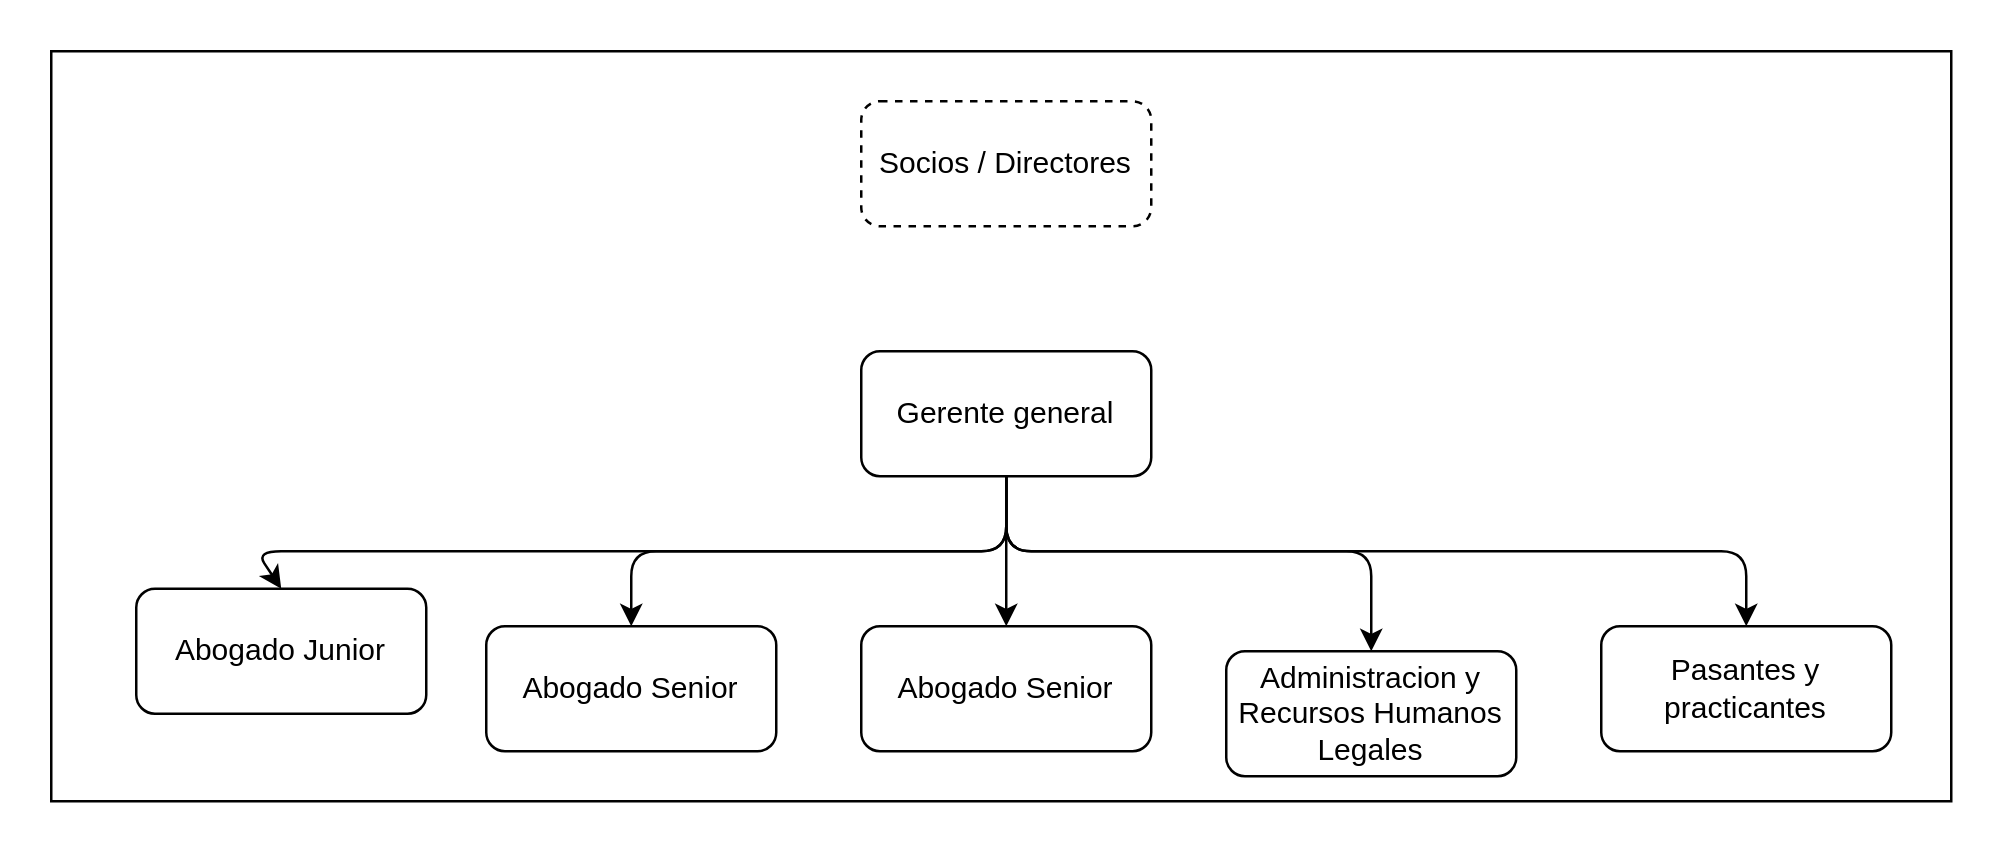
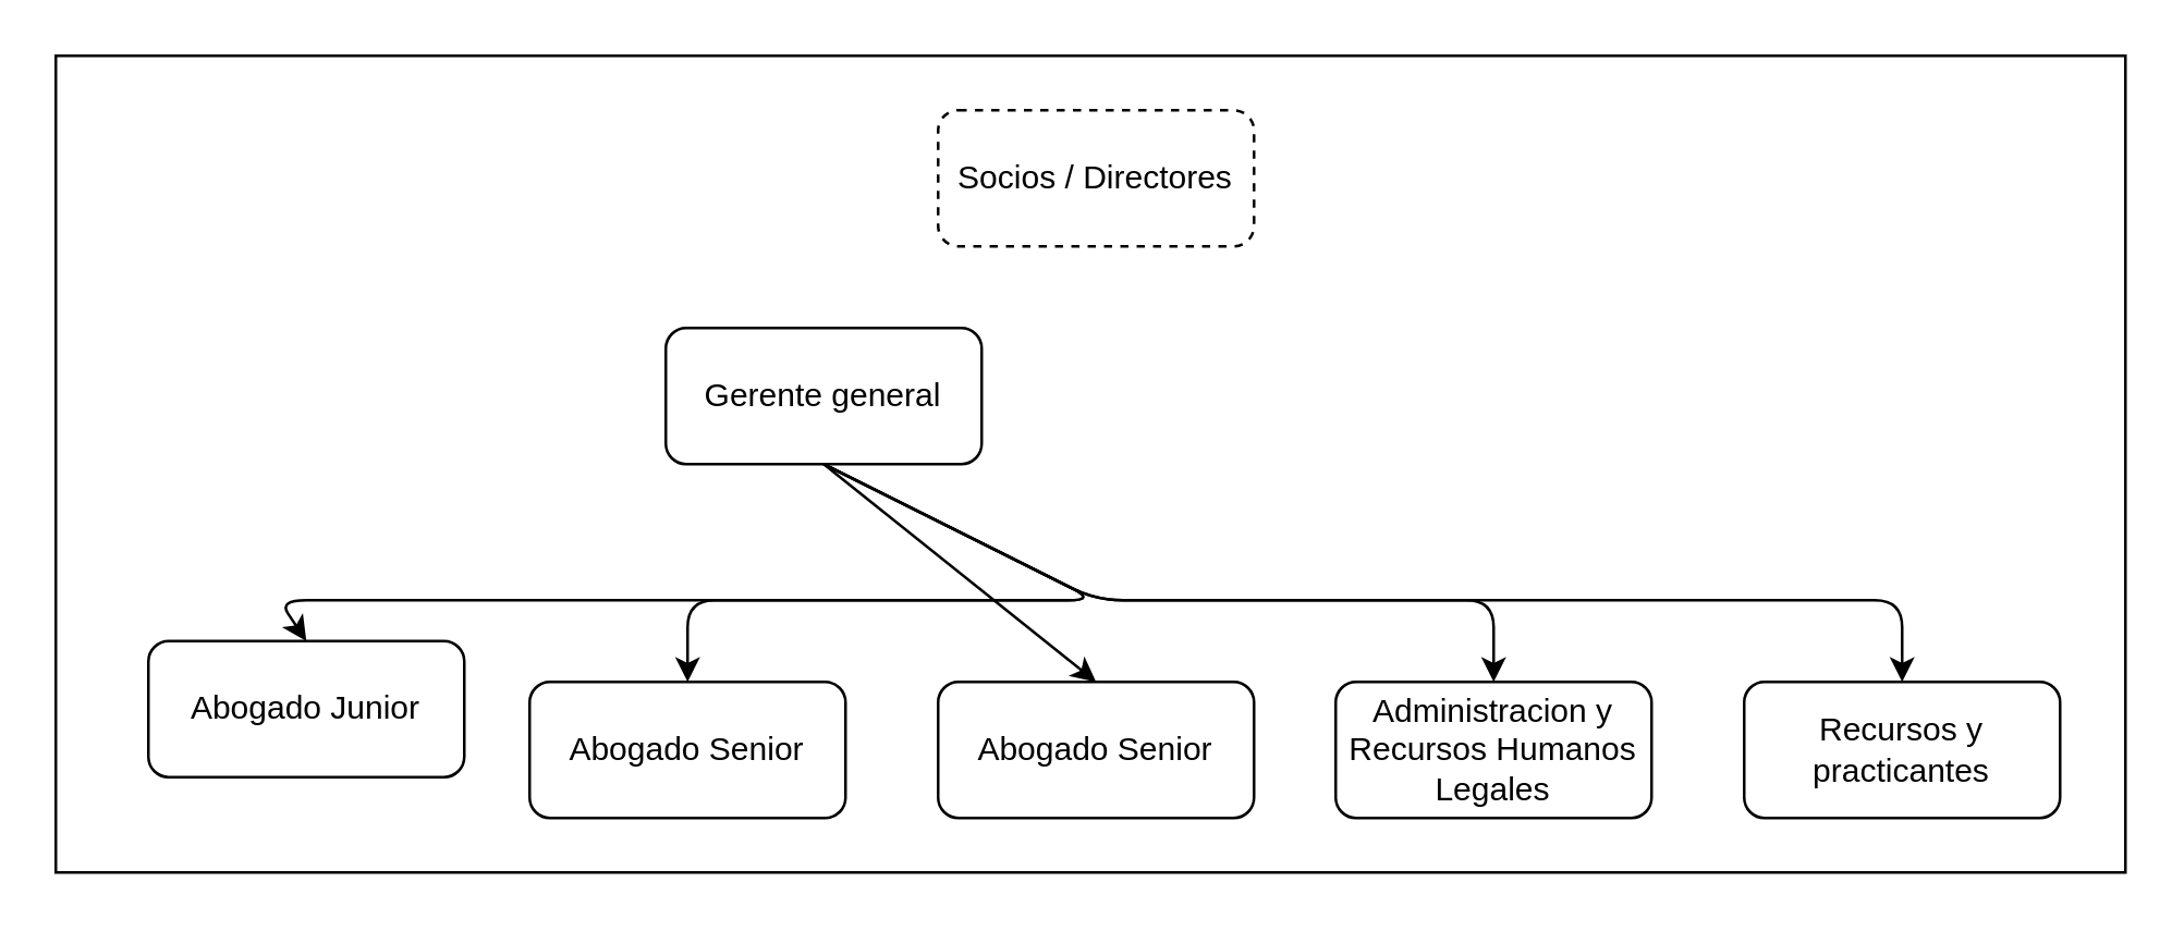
  <mxCell id="0" />
  <mxCell id="1" parent="0" />
  <mxCell id="2" value="" style="rounded=0;whiteSpace=wrap;html=1;" parent="1" vertex="1"><mxGeometry x="20" y="20" width="760" height="300" as="geometry" /></mxCell>
  <mxCell id="3" value="Socios / Directores" style="rounded=1;whiteSpace=wrap;html=1;dashed=1;" parent="1" vertex="1"><mxGeometry x="344" y="40" width="116" height="50" as="geometry" /></mxCell>
  <mxCell id="4" style="edgeStyle=none;html=1;exitX=0.5;exitY=1;exitDx=0;exitDy=0;entryX=0.5;entryY=0;entryDx=0;entryDy=0;" parent="1" source="9" target="10" edge="1"><mxGeometry relative="1" as="geometry"><Array as="points"><mxPoint x="402" y="220" /><mxPoint x="102" y="220" /></Array></mxGeometry></mxCell>
  <mxCell id="5" style="edgeStyle=none;html=1;exitX=0.5;exitY=1;exitDx=0;exitDy=0;entryX=0.5;entryY=0;entryDx=0;entryDy=0;" parent="1" source="9" target="11" edge="1"><mxGeometry relative="1" as="geometry"><Array as="points"><mxPoint x="402" y="220" /><mxPoint x="252" y="220" /></Array></mxGeometry></mxCell>
  <mxCell id="6" style="edgeStyle=none;html=1;exitX=0.5;exitY=1;exitDx=0;exitDy=0;entryX=0.5;entryY=0;entryDx=0;entryDy=0;" parent="1" source="9" target="12" edge="1"><mxGeometry relative="1" as="geometry" /></mxCell>
  <mxCell id="7" style="edgeStyle=none;html=1;exitX=0.5;exitY=1;exitDx=0;exitDy=0;entryX=0.5;entryY=0;entryDx=0;entryDy=0;" parent="1" source="9" target="13" edge="1"><mxGeometry relative="1" as="geometry"><Array as="points"><mxPoint x="402" y="220" /><mxPoint x="548" y="220" /></Array></mxGeometry></mxCell>
  <mxCell id="8" style="edgeStyle=none;html=1;exitX=0.5;exitY=1;exitDx=0;exitDy=0;entryX=0.5;entryY=0;entryDx=0;entryDy=0;" parent="1" source="9" target="14" edge="1"><mxGeometry relative="1" as="geometry"><Array as="points"><mxPoint x="402" y="220" /><mxPoint x="698" y="220" /></Array></mxGeometry></mxCell>
- <mxCell id="9" value="Gerente general" style="rounded=1;whiteSpace=wrap;html=1;" parent="1" vertex="1"><mxGeometry x="344" y="140" width="116" height="50" as="geometry" /></mxCell>
+ <mxCell id="9" value="Gerente general" style="rounded=1;whiteSpace=wrap;html=1;" parent="1" vertex="1"><mxGeometry x="244" y="120" width="116" height="50" as="geometry" /></mxCell>
  <mxCell id="10" value="Abogado Junior" style="rounded=1;whiteSpace=wrap;html=1;" parent="1" vertex="1"><mxGeometry x="54" y="235" width="116" height="50" as="geometry" /></mxCell>
  <mxCell id="11" value="Abogado Senior" style="rounded=1;whiteSpace=wrap;html=1;" parent="1" vertex="1"><mxGeometry x="194" y="250" width="116" height="50" as="geometry" /></mxCell>
  <mxCell id="12" value="Abogado Senior" style="rounded=1;whiteSpace=wrap;html=1;" parent="1" vertex="1"><mxGeometry x="344" y="250" width="116" height="50" as="geometry" /></mxCell>
- <mxCell id="13" value="Administracion y Recursos Humanos Legales" style="rounded=1;whiteSpace=wrap;html=1;" parent="1" vertex="1"><mxGeometry x="490" y="260" width="116" height="50" as="geometry" /></mxCell>
- <mxCell id="14" value="Pasantes y practicantes" style="rounded=1;whiteSpace=wrap;html=1;" parent="1" vertex="1"><mxGeometry x="640" y="250" width="116" height="50" as="geometry" /></mxCell>
+ <mxCell id="13" value="Administracion y Recursos Humanos Legales" style="rounded=1;whiteSpace=wrap;html=1;" parent="1" vertex="1"><mxGeometry x="490" y="250" width="116" height="50" as="geometry" /></mxCell>
+ <mxCell id="14" value="Recursos y practicantes" style="rounded=1;whiteSpace=wrap;html=1;" parent="1" vertex="1"><mxGeometry x="640" y="250" width="116" height="50" as="geometry" /></mxCell>
